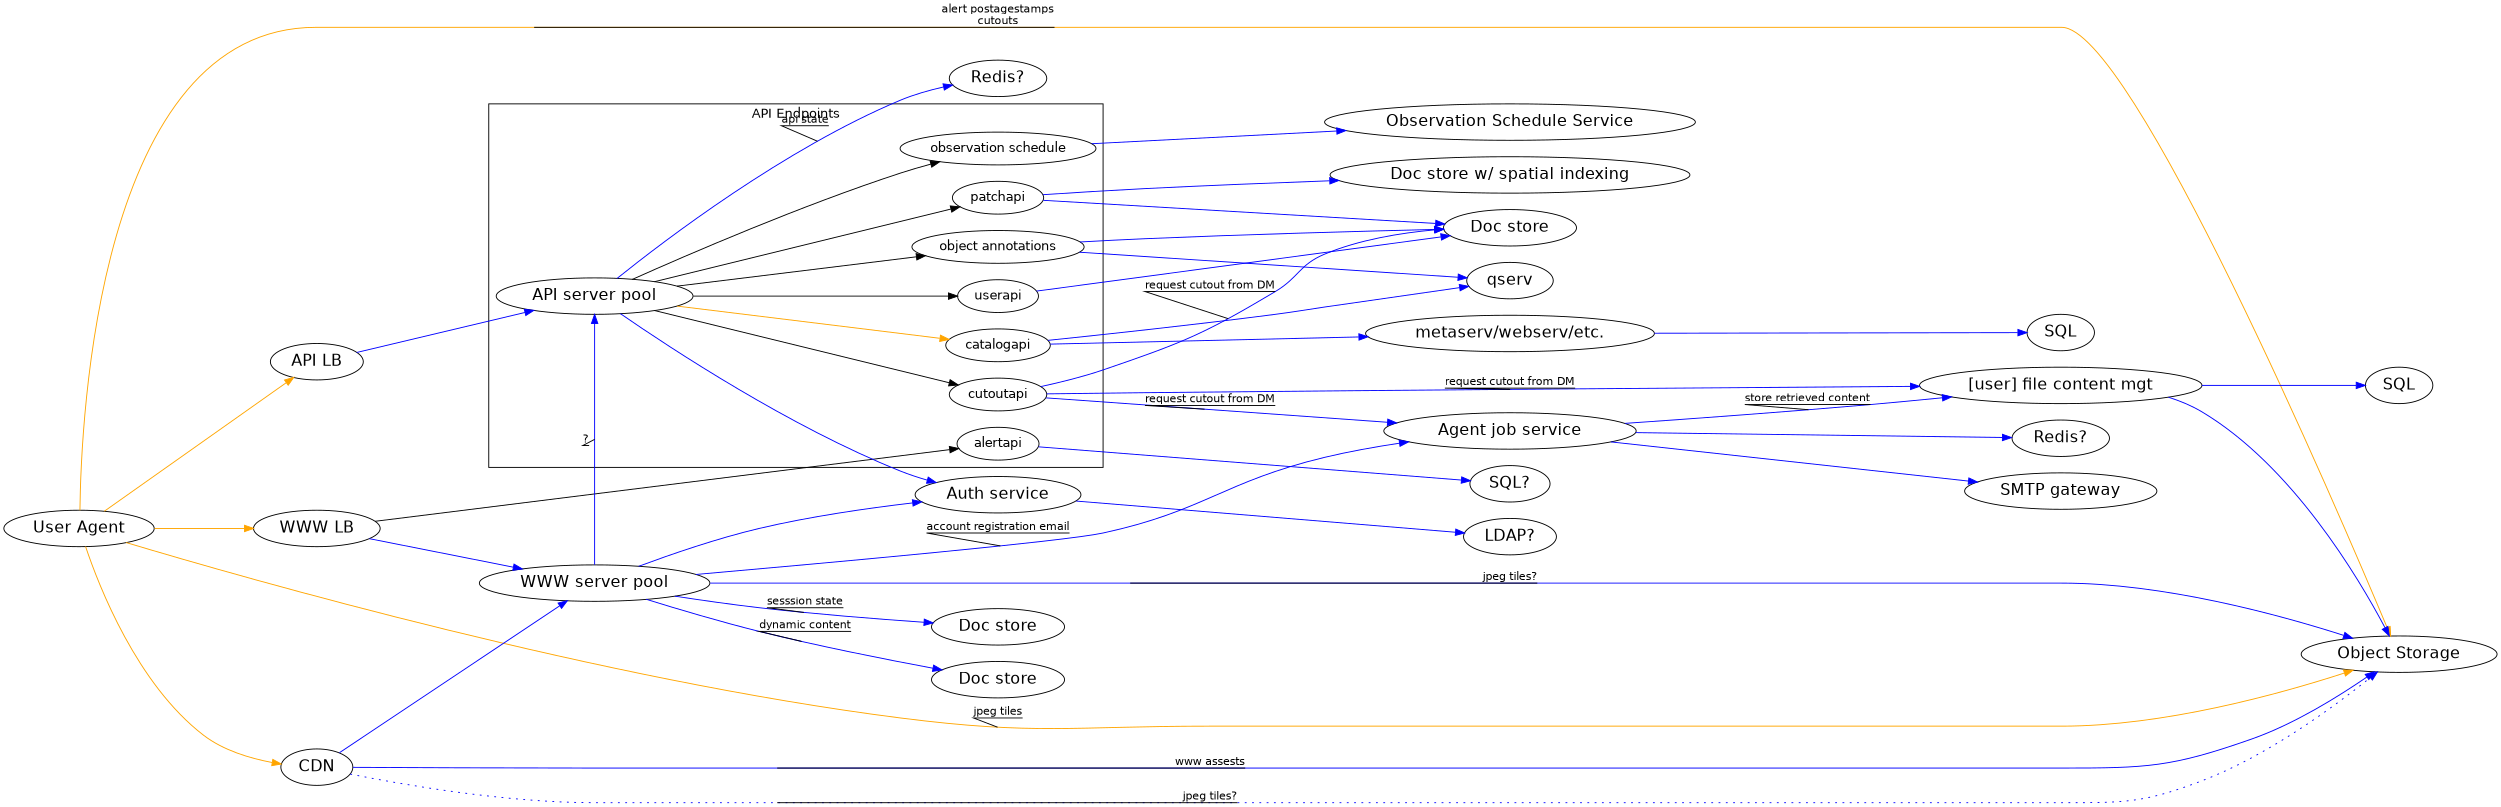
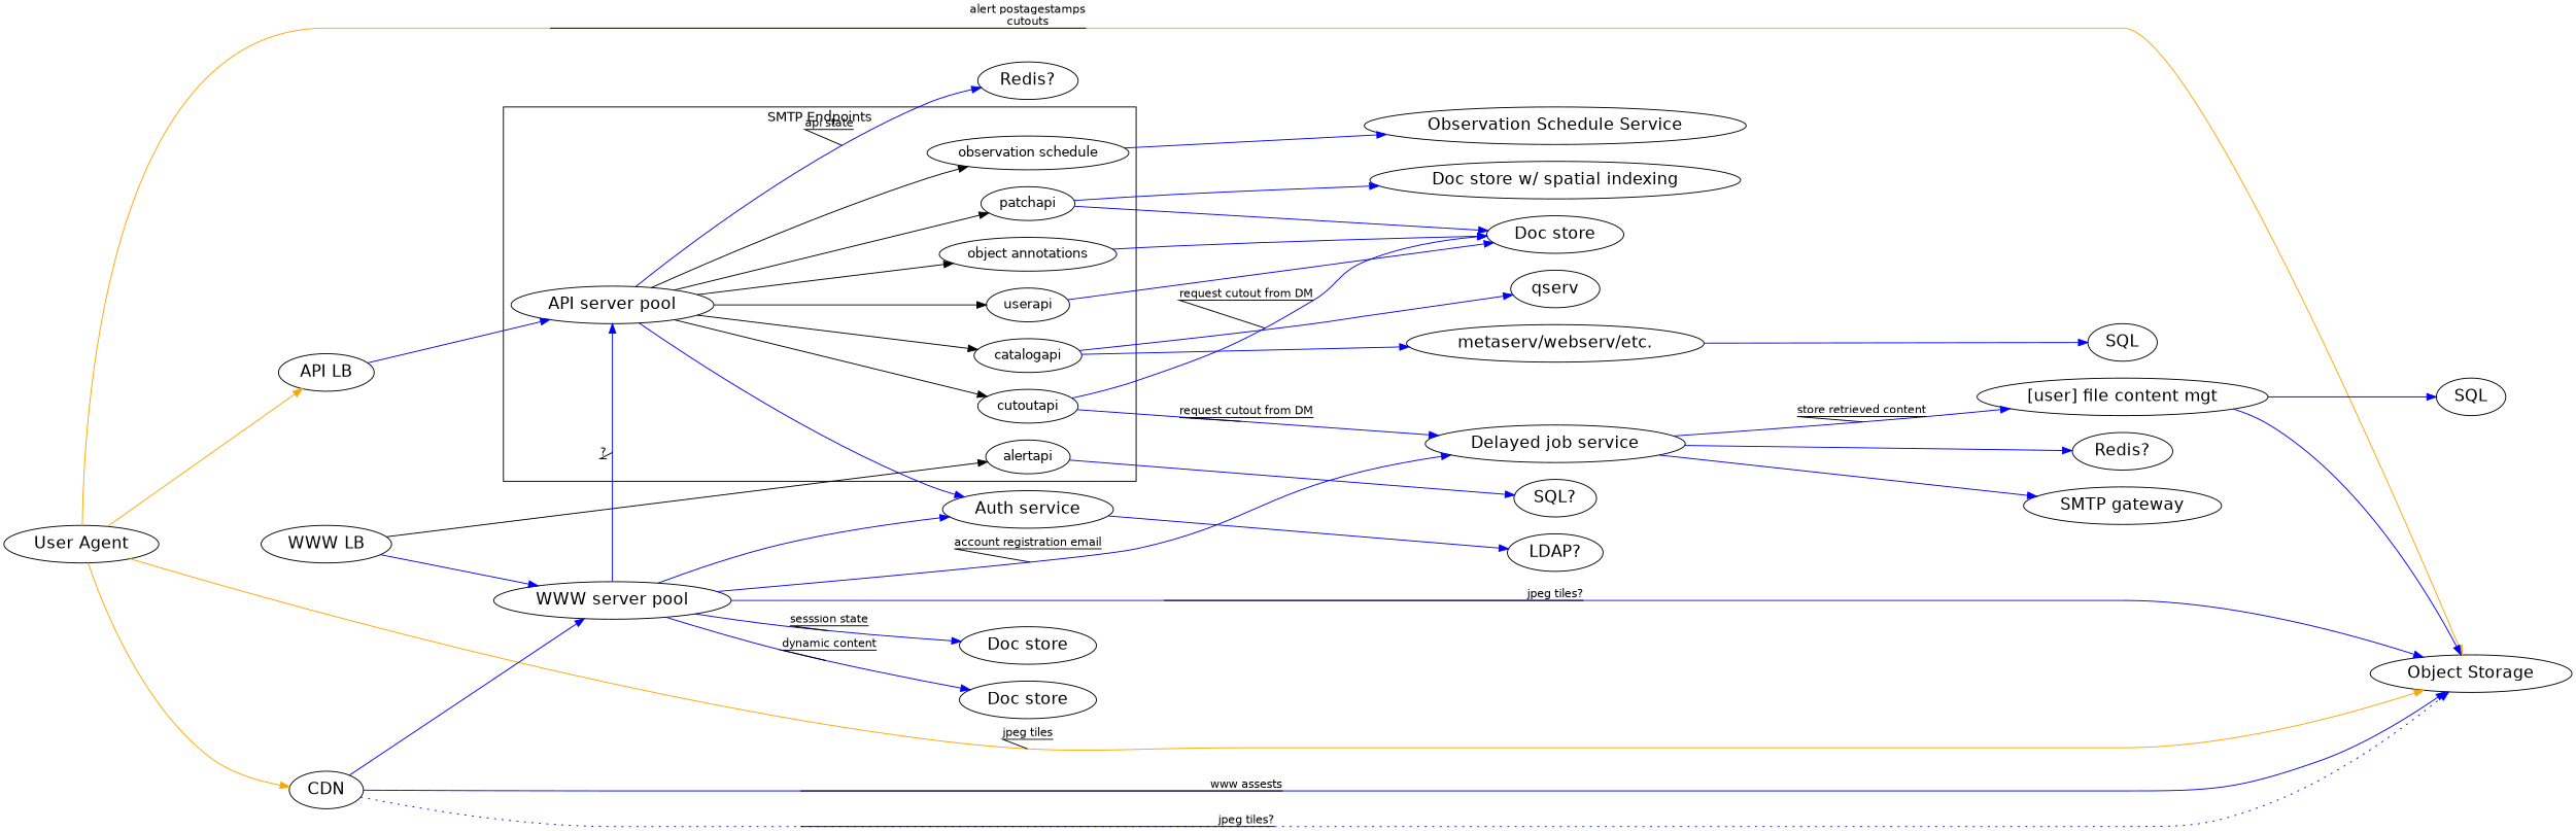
  digraph {
    clusterrank=local
    compound=true
    fontname="DejaVu Sans"
    newrank=true
    rankdir=LR
    ranksep=1.5
    node [fillcolor=white fontname="DejaVu Sans" fontsize=18 shape=ellipse style=filled]
    edge [color=blue decorate=true fontname="DejaVu Sans" fontsize=12]
    n1 [label="User Agent"]
    n2 [label="WWW LB"]
    n3 [label="WWW server pool"]
    n4 [label=CDN]
-   n5 [label="Agent job service"]
+   n5 [label="Delayed job service"]
    n6 [label="Redis?"]
    n7 [label="SMTP gateway"]
    n8 [label="API LB"]
    n9 [label="API server pool"]
    n10 [label="Redis?"]
    n11 [label="Auth service"]
    n12 [label="[user] file content mgt"]
    n13 [label="metaserv/webserv/etc."]
    n14 [label=SQL]
    n15 [label=SQL]
    n16 [label="Observation Schedule Service"]
    n17 [label="Object Storage"]
    n18 [label="LDAP?"]
    qserv
    n20 [label="SQL?"]
    n21 [label="Doc store"]
    n22 [label="Doc store w/ spatial indexing"]
    n23 [label="Doc store"]
    n24 [label="Doc store"]
    userapi [fillcolor="" fontsize="" shape="" style=""]
    patchapi [fillcolor="" fontsize="" shape="" style=""]
    n27 [label="object annotations" fillcolor="" fontsize="" shape="" style=""]
    catalogapi [fillcolor="" fontsize="" shape="" style=""]
    alertapi [fillcolor="" fontsize="" shape="" style=""]
    n30 [label="observation schedule" fillcolor="" fontsize="" shape="" style=""]
    cutoutapi [fillcolor="" fontsize="" shape="" style=""]
    subgraph sub_1 {
      n1
      n2
      n3
      n4
      n5
      n6
      n7
      n8
      n9
      n10
      n11
      n12
      n13
      n14
      n15
      n16
      n17
      n18
      qserv
      n20
      n21
      n22
      n23
      n24
    }
    subgraph sub_2 {
      n1
      n2
      n4
      n8
      n17
    }
    subgraph sub_3 {
      rank=same
      n2
      n4
      n8
    }
    subgraph sub_4 {
      rank=same
      n3
      n9
    }
    subgraph cluster_5 {
-     label="API Endpoints"
+     label="SMTP Endpoints"
      n9
      subgraph sub_6 {
        label="API Endpoints"
        rank=same
        userapi
        patchapi
        n27
        catalogapi
        alertapi
        n30
        cutoutapi
      }
    }
-   n1 -> n2 [color=orange]
    n1 -> n4 [color=orange]
    n1 -> n8 [color=orange]
    n1 -> n17 [color=orange label="jpeg tiles"]
    n1 -> n17 [color=orange label="alert postagestamps\ncutouts"]
    n2 -> n3
    n2 -> alertapi [color="" decorate="" fontsize=""]
    n3 -> n5 [label="account registration email"]
    n3 -> n9 [label="?"]
    n3 -> n11
    n3 -> n17 [label="jpeg tiles?"]
    n3 -> n23 [label="sesssion state"]
    n3 -> n24 [label="dynamic content"]
    n4 -> n3
    n4 -> n17 [label="www assests"]
    n4 -> n17 [label="jpeg tiles?" style=dotted]
    n5 -> n6
    n5 -> n7
    n5 -> n12 [label="store retrieved content"]
    n8 -> n9
    n9 -> n10 [label="api state"]
    n9 -> n11
    n9 -> userapi [color="" decorate="" fontsize=""]
    n9 -> patchapi [color="" decorate="" fontsize=""]
    n9 -> n27 [color="" decorate="" fontsize=""]
-   n9 -> catalogapi [color=orange decorate="" fontsize=""]
+   n9 -> catalogapi [color="" decorate="" fontsize=""]
    n9 -> n30 [color="" decorate="" fontsize=""]
    n9 -> cutoutapi [color="" decorate="" fontsize=""]
    n11 -> n18
    n12 -> n15
    n12 -> n17
    n13 -> n14
    userapi -> n21
    patchapi -> n21
    patchapi -> n22
-   n27 -> qserv
    n27 -> n21
    catalogapi -> n13
    catalogapi -> qserv
    alertapi -> n20
    n30 -> n16
    cutoutapi -> n5 [label="request cutout from DM"]
-   cutoutapi -> n12 [label="request cutout from DM"]
    cutoutapi -> n21 [label="request cutout from DM"]
  }
